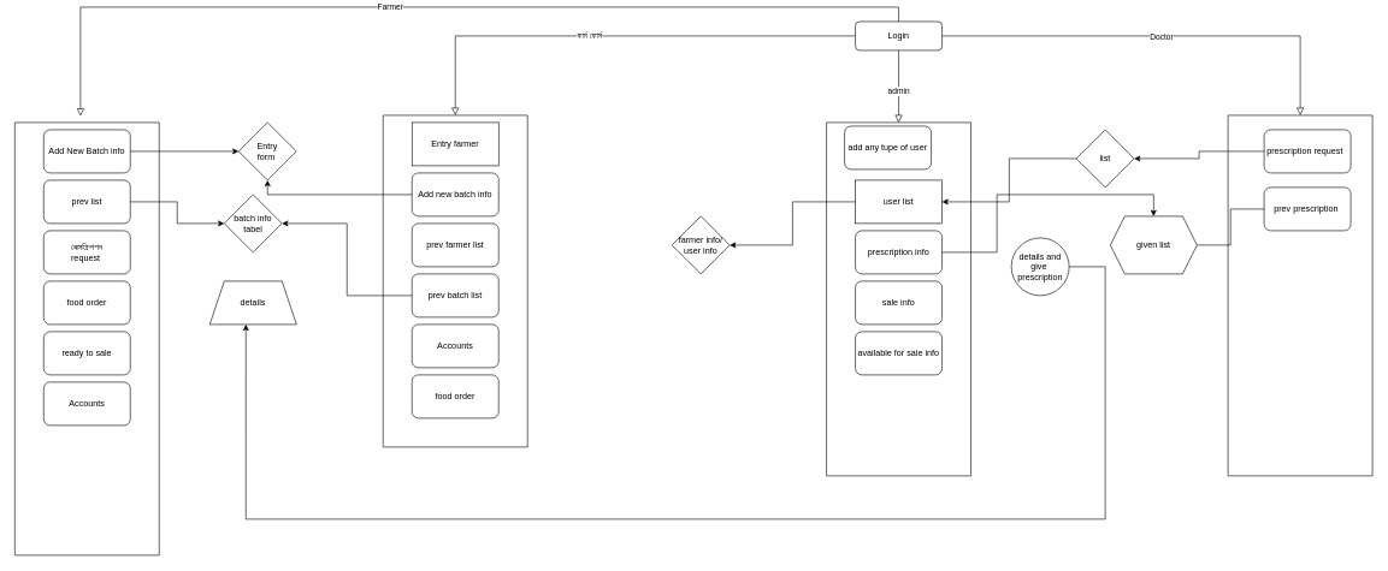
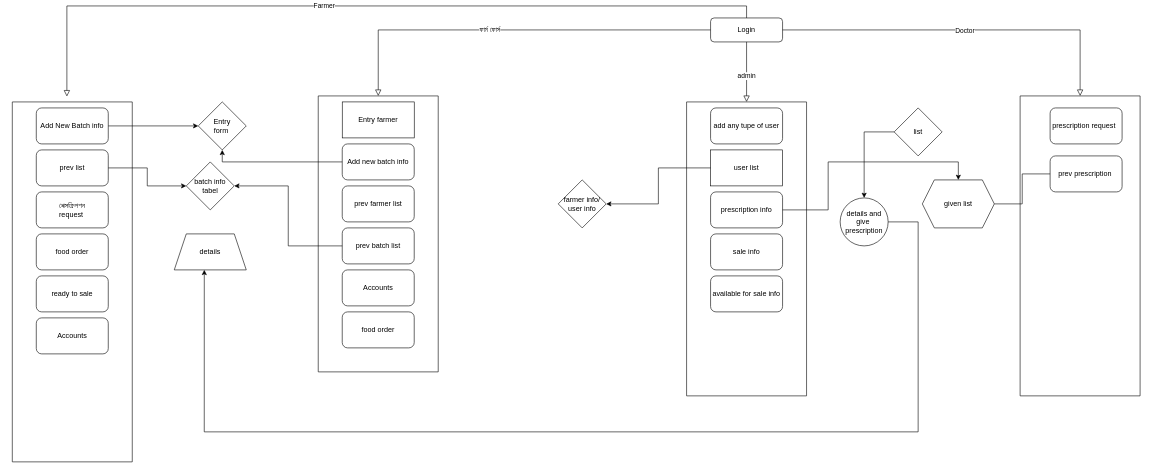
  <mxCell id="0" />
  <mxCell id="1" parent="0" />
  <mxCell id="2" value="" style="rounded=0;html=1;jettySize=auto;orthogonalLoop=1;fontSize=11;endArrow=block;endFill=0;endSize=8;strokeWidth=1;shadow=0;labelBackgroundColor=none;edgeStyle=orthogonalEdgeStyle;entryX=0.455;entryY=-0.015;entryDx=0;entryDy=0;entryPerimeter=0;exitX=0.5;exitY=0;exitDx=0;exitDy=0;" parent="1" source="4" target="5" edge="1"><mxGeometry relative="1" as="geometry"><mxPoint x="1050" y="140" as="targetPoint" /></mxGeometry></mxCell>
  <mxCell id="3" value="Farmer" style="edgeLabel;html=1;align=center;verticalAlign=middle;resizable=0;points=[];" vertex="1" connectable="0" parent="2"><mxGeometry x="0.112" y="-1" relative="1" as="geometry"><mxPoint as="offset" /></mxGeometry></mxCell>
  <mxCell id="4" value="Login" style="rounded=1;whiteSpace=wrap;html=1;fontSize=12;glass=0;strokeWidth=1;shadow=0;" parent="1" vertex="1"><mxGeometry x="1184" y="20" width="120" height="40" as="geometry" /></mxCell>
  <mxCell id="5" value="" style="swimlane;startSize=0;" vertex="1" parent="1"><mxGeometry x="20" y="160" width="200" height="600" as="geometry"><mxRectangle x="10" y="180" width="50" height="40" as="alternateBounds" /></mxGeometry></mxCell>
  <mxCell id="6" value="Add New Batch info" style="rounded=1;whiteSpace=wrap;html=1;" vertex="1" parent="5"><mxGeometry x="40" y="10" width="120" height="60" as="geometry" /></mxCell>
  <mxCell id="7" value="prev list" style="rounded=1;whiteSpace=wrap;html=1;" vertex="1" parent="5"><mxGeometry x="40" y="80" width="120" height="60" as="geometry" /></mxCell>
  <mxCell id="8" value="প্রেসক্রিপশন&lt;br&gt;request&amp;nbsp;" style="rounded=1;whiteSpace=wrap;html=1;" vertex="1" parent="5"><mxGeometry x="40" y="150" width="120" height="60" as="geometry" /></mxCell>
  <mxCell id="9" value="food order" style="rounded=1;whiteSpace=wrap;html=1;" vertex="1" parent="5"><mxGeometry x="40" y="220" width="120" height="60" as="geometry" /></mxCell>
  <mxCell id="10" value="ready to sale" style="rounded=1;whiteSpace=wrap;html=1;" vertex="1" parent="5"><mxGeometry x="40" y="290" width="120" height="60" as="geometry" /></mxCell>
  <mxCell id="11" value="Accounts" style="rounded=1;whiteSpace=wrap;html=1;" vertex="1" parent="5"><mxGeometry x="40" y="360" width="120" height="60" as="geometry" /></mxCell>
  <mxCell id="12" value="" style="swimlane;startSize=0;" vertex="1" parent="1"><mxGeometry x="530" y="150" width="200" height="460" as="geometry"><mxRectangle x="270" y="180" width="50" height="40" as="alternateBounds" /></mxGeometry></mxCell>
  <mxCell id="13" value="Entry farmer" style="whiteSpace=wrap;html=1;" vertex="1" parent="12"><mxGeometry x="40" y="10" width="120" height="60" as="geometry" /></mxCell>
  <mxCell id="14" value="Add new batch info" style="rounded=1;whiteSpace=wrap;html=1;" vertex="1" parent="12"><mxGeometry x="40" y="80" width="120" height="60" as="geometry" /></mxCell>
  <mxCell id="15" value="prev farmer list" style="rounded=1;whiteSpace=wrap;html=1;" vertex="1" parent="12"><mxGeometry x="40" y="150" width="120" height="60" as="geometry" /></mxCell>
  <mxCell id="16" value="prev batch list" style="rounded=1;whiteSpace=wrap;html=1;" vertex="1" parent="12"><mxGeometry x="40" y="220" width="120" height="60" as="geometry" /></mxCell>
  <mxCell id="17" value="Accounts" style="rounded=1;whiteSpace=wrap;html=1;" vertex="1" parent="12"><mxGeometry x="40" y="290" width="120" height="60" as="geometry" /></mxCell>
  <mxCell id="18" value="food order" style="rounded=1;whiteSpace=wrap;html=1;" vertex="1" parent="12"><mxGeometry x="40" y="360" width="120" height="60" as="geometry" /></mxCell>
  <mxCell id="19" value="" style="rounded=0;html=1;jettySize=auto;orthogonalLoop=1;fontSize=11;endArrow=block;endFill=0;endSize=8;strokeWidth=1;shadow=0;labelBackgroundColor=none;edgeStyle=orthogonalEdgeStyle;entryX=0.5;entryY=0;entryDx=0;entryDy=0;" edge="1" parent="1" source="4" target="12"><mxGeometry relative="1" as="geometry"><mxPoint x="1180" y="40" as="sourcePoint" /><mxPoint x="941" y="157" as="targetPoint" /></mxGeometry></mxCell>
  <mxCell id="20" value="ফার্ম ফোর্স" style="edgeLabel;html=1;align=center;verticalAlign=middle;resizable=0;points=[];" vertex="1" connectable="0" parent="19"><mxGeometry x="0.112" y="-1" relative="1" as="geometry"><mxPoint as="offset" /></mxGeometry></mxCell>
  <mxCell id="21" value="" style="swimlane;startSize=0;" vertex="1" parent="1"><mxGeometry x="1144" y="160" width="200" height="490" as="geometry" /></mxCell>
- <mxCell id="22" value="add any tupe of user" style="rounded=1;whiteSpace=wrap;html=1;" vertex="1" parent="21"><mxGeometry x="25" y="5" width="120" height="60" as="geometry" /></mxCell>
+ <mxCell id="22" value="add any tupe of user" style="rounded=1;whiteSpace=wrap;html=1;" vertex="1" parent="21"><mxGeometry x="40" y="10" width="120" height="60" as="geometry" /></mxCell>
  <mxCell id="23" value="user list" style="rounded=0;whiteSpace=wrap;html=1;" vertex="1" parent="21"><mxGeometry x="40" y="80" width="120" height="60" as="geometry" /></mxCell>
  <mxCell id="24" value="prescription info" style="rounded=1;whiteSpace=wrap;html=1;" vertex="1" parent="21"><mxGeometry x="40" y="150" width="120" height="60" as="geometry" /></mxCell>
  <mxCell id="25" value="sale info" style="rounded=1;whiteSpace=wrap;html=1;" vertex="1" parent="21"><mxGeometry x="40" y="220" width="120" height="60" as="geometry" /></mxCell>
  <mxCell id="26" value="available for sale info" style="rounded=1;whiteSpace=wrap;html=1;" vertex="1" parent="21"><mxGeometry x="40" y="290" width="120" height="60" as="geometry" /></mxCell>
  <mxCell id="27" value="" style="rounded=0;html=1;jettySize=auto;orthogonalLoop=1;fontSize=11;endArrow=block;endFill=0;endSize=8;strokeWidth=1;shadow=0;labelBackgroundColor=none;edgeStyle=orthogonalEdgeStyle;entryX=0.5;entryY=0;entryDx=0;entryDy=0;exitX=0.5;exitY=1;exitDx=0;exitDy=0;" edge="1" parent="1" source="4" target="21"><mxGeometry relative="1" as="geometry"><mxPoint x="1194" y="50" as="sourcePoint" /><mxPoint y="170" as="targetPoint" x="830" /></mxGeometry></mxCell>
  <mxCell id="28" value="admin" style="edgeLabel;html=1;align=center;verticalAlign=middle;resizable=0;points=[];" vertex="1" connectable="0" parent="27"><mxGeometry x="0.112" y="-1" relative="1" as="geometry"><mxPoint as="offset" /></mxGeometry></mxCell>
  <mxCell id="29" value="Entry&lt;br&gt;form&amp;nbsp;" style="rhombus;whiteSpace=wrap;html=1;" vertex="1" parent="1"><mxGeometry x="330" y="160" width="80" height="80" as="geometry" /></mxCell>
  <mxCell id="30" style="edgeStyle=orthogonalEdgeStyle;rounded=0;orthogonalLoop=1;jettySize=auto;html=1;entryX=0;entryY=0.5;entryDx=0;entryDy=0;" edge="1" parent="1" source="6" target="29"><mxGeometry relative="1" as="geometry" /></mxCell>
  <mxCell id="31" style="edgeStyle=orthogonalEdgeStyle;rounded=0;orthogonalLoop=1;jettySize=auto;html=1;entryX=0.5;entryY=1;entryDx=0;entryDy=0;" edge="1" parent="1" source="14" target="29"><mxGeometry relative="1" as="geometry" /></mxCell>
  <mxCell id="32" value="batch info tabel" style="rhombus;whiteSpace=wrap;html=1;" vertex="1" parent="1"><mxGeometry x="310" y="260" width="80" height="80" as="geometry" /></mxCell>
  <mxCell id="33" style="edgeStyle=orthogonalEdgeStyle;rounded=0;orthogonalLoop=1;jettySize=auto;html=1;entryX=0;entryY=0.5;entryDx=0;entryDy=0;" edge="1" parent="1" source="7" target="32"><mxGeometry relative="1" as="geometry" /></mxCell>
  <mxCell id="34" style="edgeStyle=orthogonalEdgeStyle;rounded=0;orthogonalLoop=1;jettySize=auto;html=1;entryX=1;entryY=0.5;entryDx=0;entryDy=0;" edge="1" parent="1" source="16" target="32"><mxGeometry relative="1" as="geometry" /></mxCell>
  <mxCell id="35" value="farmer info/ user info" style="rhombus;whiteSpace=wrap;html=1;" vertex="1" parent="1"><mxGeometry x="930" y="290" width="80" height="80" as="geometry" /></mxCell>
  <mxCell id="36" style="edgeStyle=orthogonalEdgeStyle;rounded=0;orthogonalLoop=1;jettySize=auto;html=1;" edge="1" parent="1" source="23" target="35"><mxGeometry relative="1" as="geometry" /></mxCell>
  <mxCell id="37" value="" style="swimlane;startSize=0;" vertex="1" parent="1"><mxGeometry x="1700" y="150" width="200" height="500" as="geometry" /></mxCell>
  <mxCell id="38" value="prescription request&amp;nbsp;&amp;nbsp;" style="rounded=1;whiteSpace=wrap;html=1;" vertex="1" parent="37"><mxGeometry x="50" y="20" width="120" height="60" as="geometry" /></mxCell>
  <mxCell id="39" value="prev prescription&amp;nbsp;" style="rounded=1;whiteSpace=wrap;html=1;" vertex="1" parent="37"><mxGeometry x="50" y="100" width="120" height="60" as="geometry" /></mxCell>
  <mxCell id="40" value="" style="rounded=0;html=1;jettySize=auto;orthogonalLoop=1;fontSize=11;endArrow=block;endFill=0;endSize=8;strokeWidth=1;shadow=0;labelBackgroundColor=none;edgeStyle=orthogonalEdgeStyle;entryX=0.5;entryY=0;entryDx=0;entryDy=0;exitX=1;exitY=0.5;exitDx=0;exitDy=0;" edge="1" parent="1" source="4" target="37"><mxGeometry relative="1" as="geometry"><mxPoint x="1254" y="70" as="sourcePoint" /><mxPoint x="1254" y="170" as="targetPoint" /></mxGeometry></mxCell>
  <mxCell id="41" value="Doctor" style="edgeLabel;html=1;align=center;verticalAlign=middle;resizable=0;points=[];" vertex="1" connectable="0" parent="40"><mxGeometry x="-0.0" relative="1" as="geometry"><mxPoint as="offset" /></mxGeometry></mxCell>
- <mxCell id="42" value="" style="edgeStyle=orthogonalEdgeStyle;rounded=0;orthogonalLoop=1;jettySize=auto;html=1;" edge="1" parent="1" source="43" target="23"><mxGeometry relative="1" as="geometry" /></mxCell>
+ <mxCell id="42" value="" style="edgeStyle=orthogonalEdgeStyle;rounded=0;orthogonalLoop=1;jettySize=auto;html=1;" edge="1" parent="1" source="43" target="46"><mxGeometry relative="1" as="geometry" /></mxCell>
  <mxCell id="43" value="list" style="rhombus;whiteSpace=wrap;html=1;" vertex="1" parent="1"><mxGeometry x="1490" y="170" width="80" height="80" as="geometry" /></mxCell>
- <mxCell id="44" style="edgeStyle=orthogonalEdgeStyle;rounded=0;orthogonalLoop=1;jettySize=auto;html=1;entryX=1;entryY=0.5;entryDx=0;entryDy=0;" edge="1" parent="1" source="38" target="43"><mxGeometry relative="1" as="geometry" /></mxCell>
  <mxCell id="45" style="edgeStyle=orthogonalEdgeStyle;rounded=0;orthogonalLoop=1;jettySize=auto;html=1;entryX=0.417;entryY=1;entryDx=0;entryDy=0;entryPerimeter=0;" edge="1" parent="1" source="46" target="47"><mxGeometry relative="1" as="geometry"><Array as="points"><mxPoint x="1530" y="710" /><mxPoint x="340" y="710" /></Array></mxGeometry></mxCell>
  <mxCell id="46" value="details and give&amp;nbsp;&lt;br&gt;prescription" style="ellipse;whiteSpace=wrap;html=1;" vertex="1" parent="1"><mxGeometry x="1400" y="320" width="80" height="80" as="geometry" /></mxCell>
  <mxCell id="47" value="details" style="shape=trapezoid;perimeter=trapezoidPerimeter;whiteSpace=wrap;html=1;fixedSize=1;" vertex="1" parent="1"><mxGeometry x="290" y="380" width="120" height="60" as="geometry" /></mxCell>
  <mxCell id="48" style="edgeStyle=orthogonalEdgeStyle;rounded=0;orthogonalLoop=1;jettySize=auto;html=1;entryX=1;entryY=0.5;entryDx=0;entryDy=0;endArrow=none;" edge="1" parent="1" source="39" target="49"><mxGeometry relative="1" as="geometry" /></mxCell>
  <mxCell id="49" value="given list" style="shape=hexagon;perimeter=hexagonPerimeter2;whiteSpace=wrap;html=1;fixedSize=1;" vertex="1" parent="1"><mxGeometry x="1537" y="290" width="120" height="80" as="geometry" /></mxCell>
  <mxCell id="50" style="edgeStyle=orthogonalEdgeStyle;rounded=0;orthogonalLoop=1;jettySize=auto;html=1;entryX=0.5;entryY=0;entryDx=0;entryDy=0;" edge="1" parent="1" source="24" target="49"><mxGeometry relative="1" as="geometry"><Array as="points"><mxPoint x="1380" y="340" /><mxPoint x="1380" y="260" /><mxPoint x="1597" y="260" /></Array></mxGeometry></mxCell>
